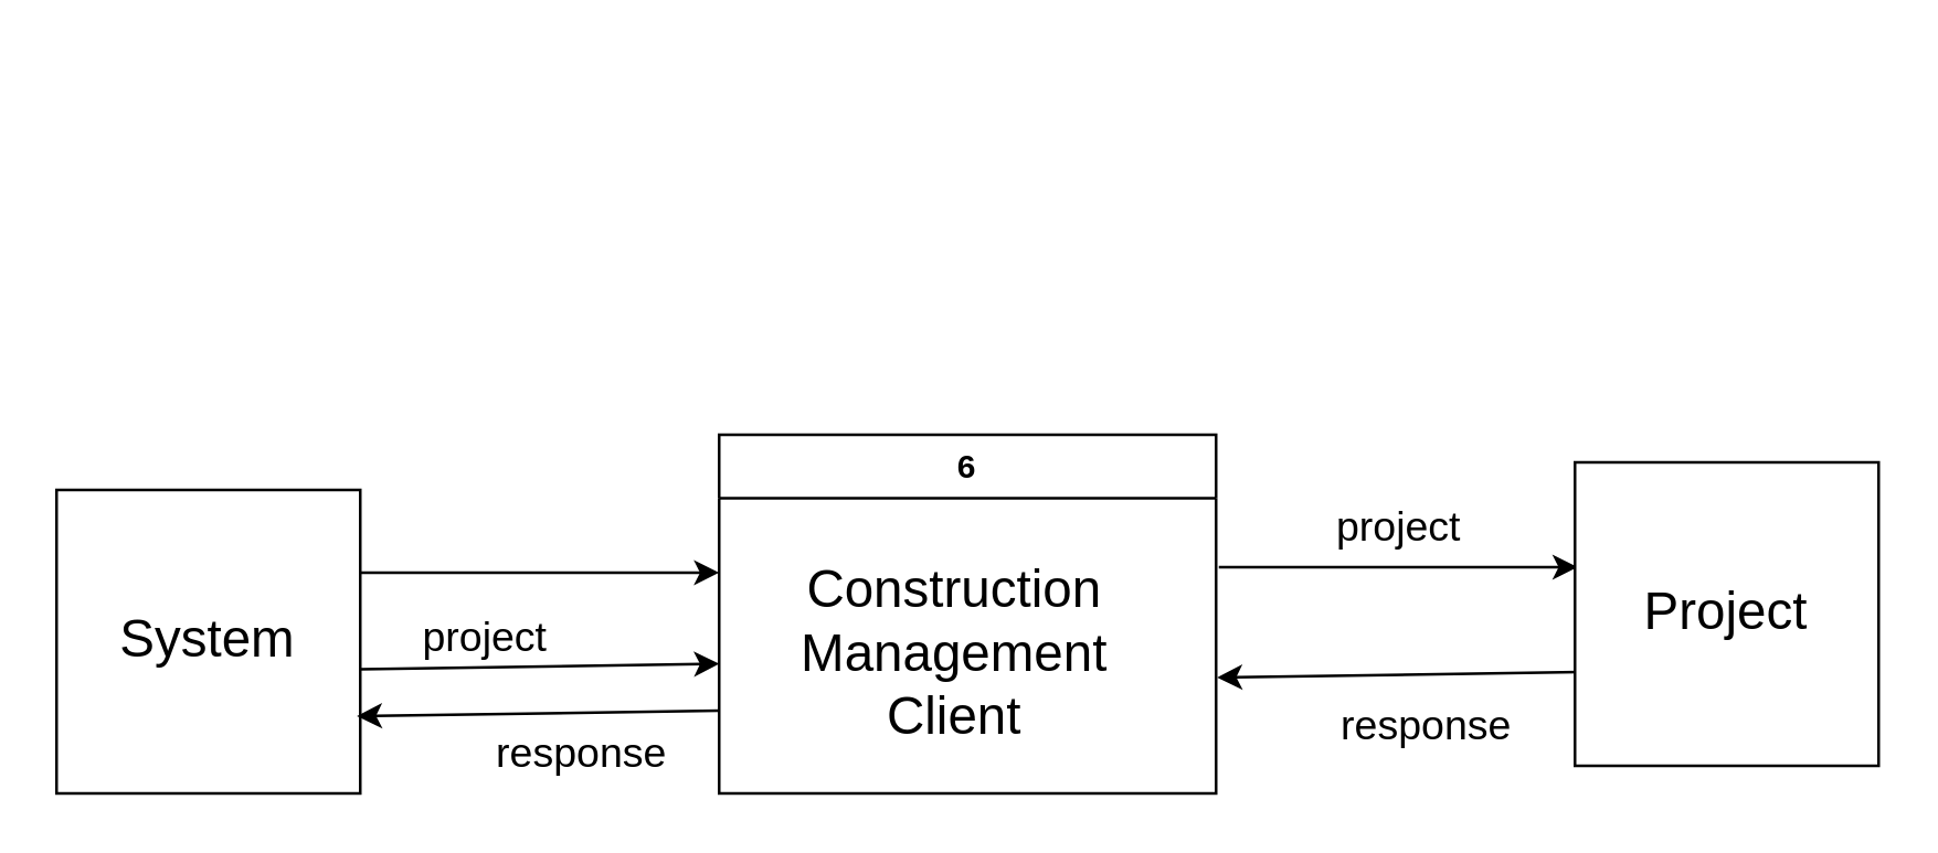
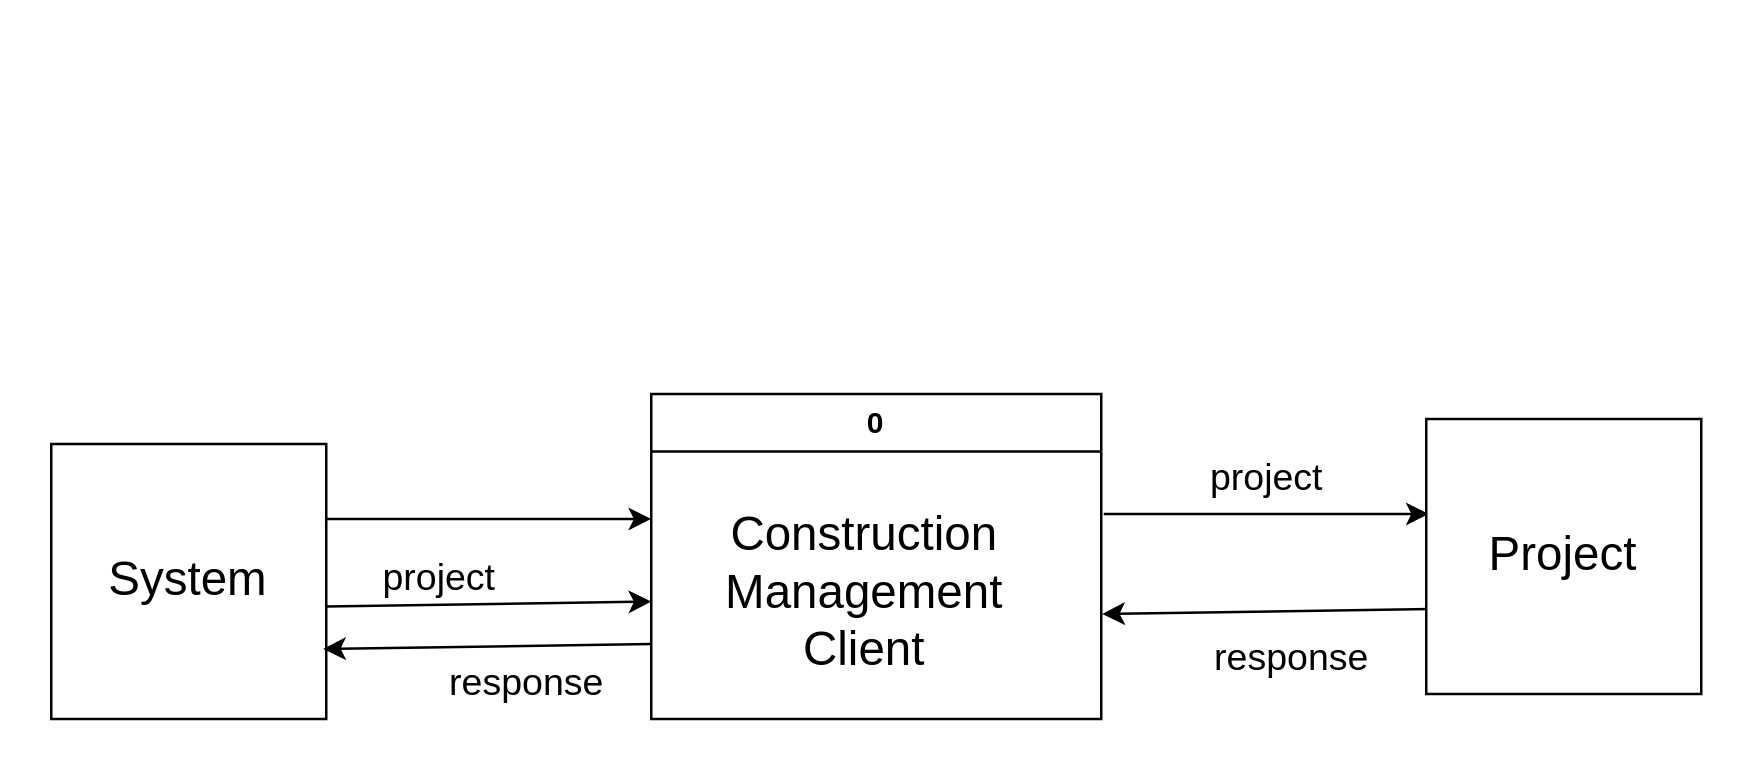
  <mxCell id="0" />
  <mxCell id="1" parent="0" />
- <mxCell id="2" value="6" style="swimlane;whiteSpace=wrap;html=1;" vertex="1" parent="1"><mxGeometry x="260" y="157" width="180" height="130" as="geometry" /></mxCell>
+ <mxCell id="2" value="0" style="swimlane;whiteSpace=wrap;html=1;" vertex="1" parent="1"><mxGeometry x="260" y="157" width="180" height="130" as="geometry" /></mxCell>
  <mxCell id="3" value="&lt;font style=&quot;font-size: 19px;&quot;&gt;Construction&lt;/font&gt;&lt;div&gt;&lt;font style=&quot;font-size: 19px;&quot;&gt;Management&lt;/font&gt;&lt;/div&gt;&lt;div&gt;&lt;font style=&quot;font-size: 19px;&quot;&gt;Client&lt;/font&gt;&lt;/div&gt;" style="text;html=1;align=center;verticalAlign=middle;resizable=0;points=[];autosize=1;strokeColor=none;fillColor=none;" vertex="1" parent="2"><mxGeometry x="20" y="40" width="130" height="80" as="geometry" /></mxCell>
  <mxCell id="4" value="" style="endArrow=classic;html=1;rounded=0;" edge="1" parent="1"><mxGeometry width="50" height="50" relative="1" as="geometry"><mxPoint x="130" y="207" as="sourcePoint" /><mxPoint x="260" y="207" as="targetPoint" /></mxGeometry></mxCell>
  <mxCell id="5" value="" style="endArrow=classic;html=1;rounded=0;entryX=0;entryY=0.25;entryDx=0;entryDy=0;" edge="1" parent="1"><mxGeometry width="50" height="50" relative="1" as="geometry"><mxPoint x="130" y="242" as="sourcePoint" /><mxPoint x="260" y="240" as="targetPoint" /></mxGeometry></mxCell>
  <mxCell id="6" value="" style="endArrow=classic;html=1;rounded=0;" edge="1" parent="1"><mxGeometry width="50" height="50" relative="1" as="geometry"><mxPoint x="441" y="205" as="sourcePoint" /><mxPoint x="571" y="205" as="targetPoint" /></mxGeometry></mxCell>
  <mxCell id="7" value="" style="endArrow=classic;html=1;rounded=0;exitX=0.067;exitY=1.075;exitDx=0;exitDy=0;exitPerimeter=0;" edge="1" parent="1"><mxGeometry width="50" height="50" relative="1" as="geometry"><mxPoint x="571.61" y="243" as="sourcePoint" /><mxPoint x="440.4" y="245" as="targetPoint" /></mxGeometry></mxCell>
  <mxCell id="8" value="&lt;font style=&quot;font-size: 15px;&quot;&gt;project&lt;/font&gt;" style="text;html=1;align=center;verticalAlign=middle;resizable=0;points=[];autosize=1;strokeColor=none;fillColor=none;" vertex="1" parent="1"><mxGeometry x="140" y="215" width="70" height="30" as="geometry" /></mxCell>
  <mxCell id="9" value="&lt;font style=&quot;font-size: 15px;&quot;&gt;project&lt;/font&gt;" style="text;html=1;align=center;verticalAlign=middle;resizable=0;points=[];autosize=1;strokeColor=none;fillColor=none;" vertex="1" parent="1"><mxGeometry x="471" y="175" width="70" height="30" as="geometry" /></mxCell>
  <mxCell id="10" value="&lt;font style=&quot;font-size: 15px;&quot;&gt;response&lt;/font&gt;" style="text;html=1;align=center;verticalAlign=middle;resizable=0;points=[];autosize=1;strokeColor=none;fillColor=none;" vertex="1" parent="1"><mxGeometry x="471" y="247" width="90" height="30" as="geometry" /></mxCell>
  <mxCell id="11" value="&lt;div style=&quot;font-size: 20px;&quot;&gt;&lt;br&gt;&lt;/div&gt;" style="text;html=1;align=center;verticalAlign=middle;resizable=0;points=[];autosize=1;strokeColor=none;fillColor=none;" vertex="1" parent="1"><mxGeometry x="460" y="20" width="20" height="40" as="geometry" /></mxCell>
  <mxCell id="12" value="&lt;font style=&quot;font-size: 19px;&quot;&gt;System&lt;/font&gt;" style="whiteSpace=wrap;html=1;aspect=fixed;" vertex="1" parent="1"><mxGeometry x="20" y="177" width="110" height="110" as="geometry" /></mxCell>
  <mxCell id="13" value="&lt;font style=&quot;font-size: 19px;&quot;&gt;Project&lt;/font&gt;" style="whiteSpace=wrap;html=1;aspect=fixed;" vertex="1" parent="1"><mxGeometry x="570" y="167" width="110" height="110" as="geometry" /></mxCell>
  <mxCell id="14" value="&lt;font style=&quot;font-size: 15px;&quot;&gt;response&lt;/font&gt;" style="text;html=1;align=center;verticalAlign=middle;resizable=0;points=[];autosize=1;strokeColor=none;fillColor=none;" vertex="1" parent="1"><mxGeometry x="165" y="257" width="90" height="30" as="geometry" /></mxCell>
  <mxCell id="15" value="" style="endArrow=classic;html=1;rounded=0;exitX=0.067;exitY=1.075;exitDx=0;exitDy=0;exitPerimeter=0;" edge="1" parent="1"><mxGeometry width="50" height="50" relative="1" as="geometry"><mxPoint x="260" y="257" as="sourcePoint" /><mxPoint x="128.79" y="259" as="targetPoint" /></mxGeometry></mxCell>
